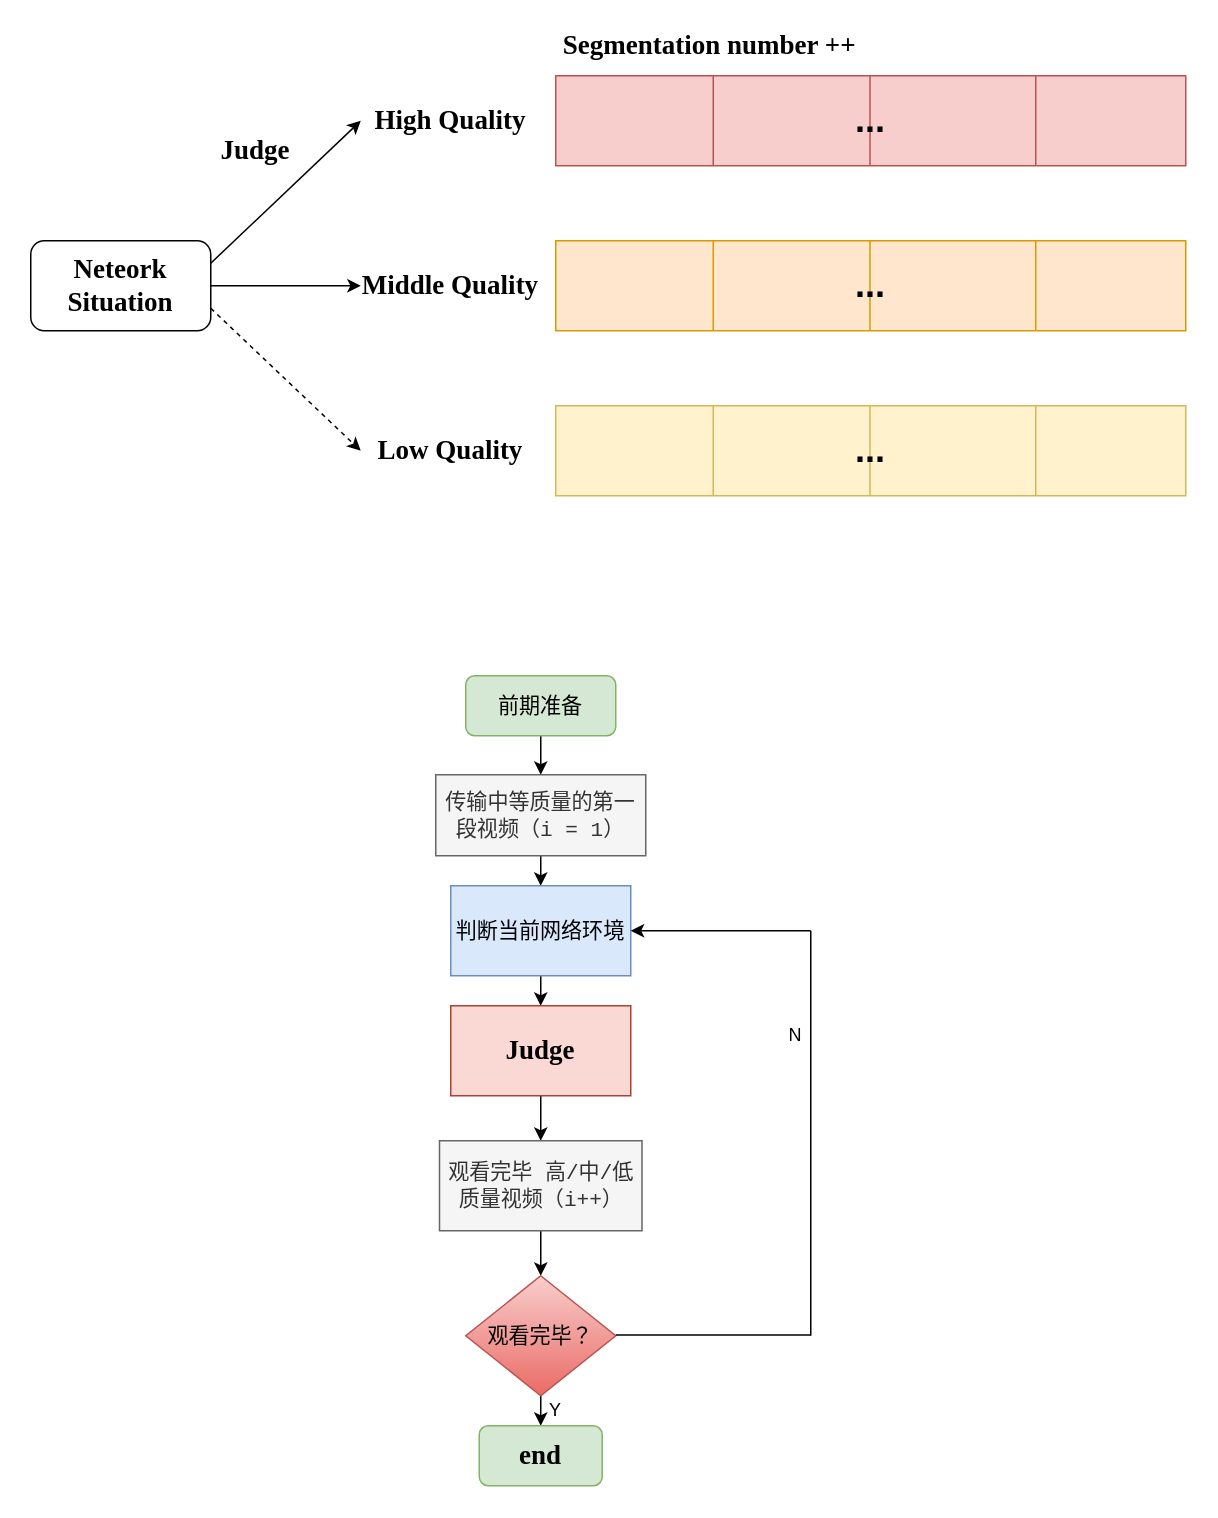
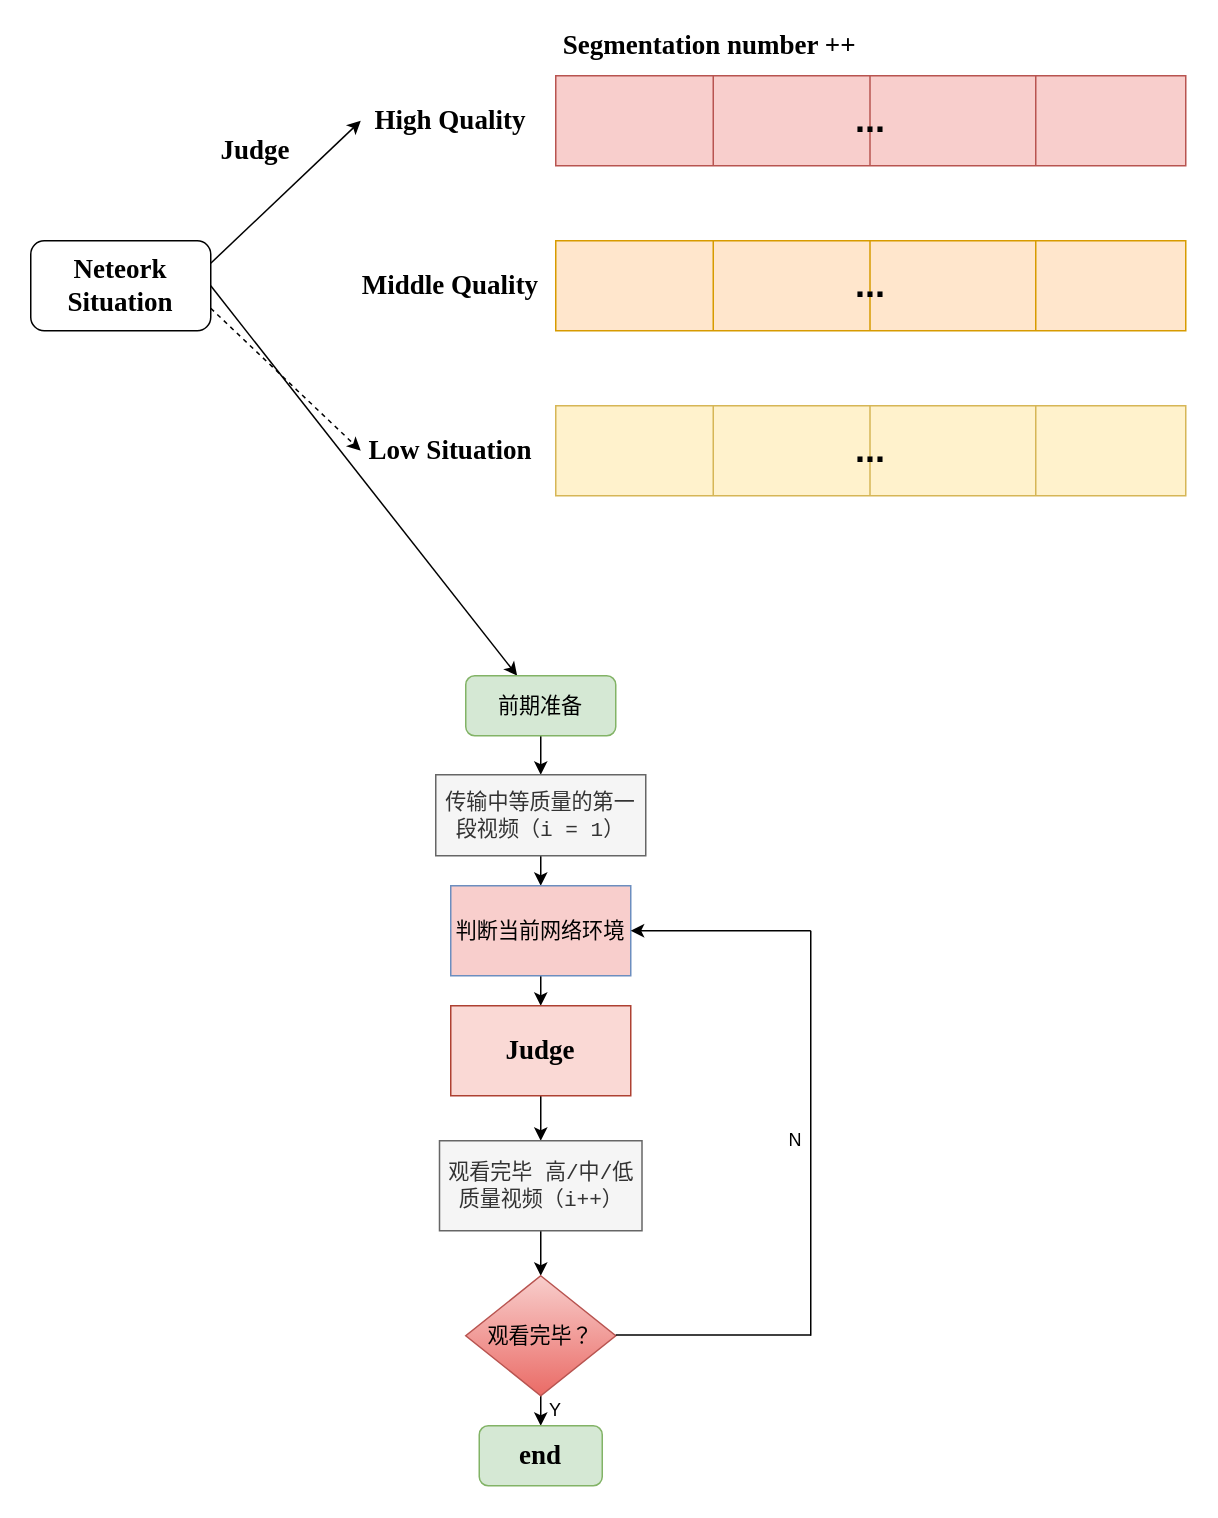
  <mxCell id="0" />
  <mxCell id="1" parent="0" />
  <mxCell id="2" value="" style="rounded=0;whiteSpace=wrap;html=1;fillColor=#f8cecc;strokeColor=#b85450;" vertex="1" parent="1"><mxGeometry x="370" y="50" width="420" height="60" as="geometry" /></mxCell>
  <mxCell id="3" value="" style="endArrow=none;html=1;exitX=0.25;exitY=1;exitDx=0;exitDy=0;entryX=0.25;entryY=0;entryDx=0;entryDy=0;fillColor=#f8cecc;strokeColor=#b85450;" edge="1" parent="1" source="2" target="2"><mxGeometry width="50" height="50" relative="1" as="geometry"><mxPoint x="420" y="100" as="sourcePoint" /><mxPoint x="470" y="50" as="targetPoint" /></mxGeometry></mxCell>
  <mxCell id="4" value="" style="endArrow=none;html=1;exitX=0.25;exitY=1;exitDx=0;exitDy=0;entryX=0.25;entryY=0;entryDx=0;entryDy=0;fillColor=#f8cecc;strokeColor=#b85450;" edge="1" parent="1"><mxGeometry width="50" height="50" relative="1" as="geometry"><mxPoint x="579.5" y="110" as="sourcePoint" /><mxPoint x="579.5" y="50" as="targetPoint" /></mxGeometry></mxCell>
  <mxCell id="5" value="" style="endArrow=none;html=1;exitX=0.25;exitY=1;exitDx=0;exitDy=0;entryX=0.25;entryY=0;entryDx=0;entryDy=0;fillColor=#f8cecc;strokeColor=#b85450;" edge="1" parent="1"><mxGeometry width="50" height="50" relative="1" as="geometry"><mxPoint x="690" y="110" as="sourcePoint" /><mxPoint x="690" y="50" as="targetPoint" /></mxGeometry></mxCell>
  <mxCell id="6" value="" style="rounded=0;whiteSpace=wrap;html=1;fillColor=#ffe6cc;strokeColor=#d79b00;" vertex="1" parent="1"><mxGeometry x="370" y="160" width="420" height="60" as="geometry" /></mxCell>
  <mxCell id="7" value="" style="endArrow=none;html=1;exitX=0.25;exitY=1;exitDx=0;exitDy=0;entryX=0.25;entryY=0;entryDx=0;entryDy=0;fillColor=#ffe6cc;strokeColor=#d79b00;" edge="1" parent="1" source="6" target="6"><mxGeometry width="50" height="50" relative="1" as="geometry"><mxPoint x="420" y="210" as="sourcePoint" /><mxPoint x="470" y="160" as="targetPoint" /></mxGeometry></mxCell>
  <mxCell id="8" value="" style="endArrow=none;html=1;exitX=0.25;exitY=1;exitDx=0;exitDy=0;entryX=0.25;entryY=0;entryDx=0;entryDy=0;fillColor=#ffe6cc;strokeColor=#d79b00;" edge="1" parent="1"><mxGeometry width="50" height="50" relative="1" as="geometry"><mxPoint x="579.5" y="220" as="sourcePoint" /><mxPoint x="579.5" y="160" as="targetPoint" /></mxGeometry></mxCell>
  <mxCell id="9" value="" style="endArrow=none;html=1;exitX=0.25;exitY=1;exitDx=0;exitDy=0;entryX=0.25;entryY=0;entryDx=0;entryDy=0;fillColor=#ffe6cc;strokeColor=#d79b00;" edge="1" parent="1"><mxGeometry width="50" height="50" relative="1" as="geometry"><mxPoint x="690" y="220" as="sourcePoint" /><mxPoint x="690" y="160" as="targetPoint" /></mxGeometry></mxCell>
  <mxCell id="10" value="" style="rounded=0;whiteSpace=wrap;html=1;fillColor=#fff2cc;strokeColor=#d6b656;" vertex="1" parent="1"><mxGeometry x="370" y="270" width="420" height="60" as="geometry" /></mxCell>
  <mxCell id="11" value="" style="endArrow=none;html=1;exitX=0.25;exitY=1;exitDx=0;exitDy=0;entryX=0.25;entryY=0;entryDx=0;entryDy=0;fillColor=#fff2cc;strokeColor=#d6b656;" edge="1" parent="1" source="10" target="10"><mxGeometry width="50" height="50" relative="1" as="geometry"><mxPoint x="420" y="320" as="sourcePoint" /><mxPoint x="470" y="270" as="targetPoint" /></mxGeometry></mxCell>
  <mxCell id="12" value="" style="endArrow=none;html=1;exitX=0.25;exitY=1;exitDx=0;exitDy=0;entryX=0.25;entryY=0;entryDx=0;entryDy=0;fillColor=#fff2cc;strokeColor=#d6b656;" edge="1" parent="1"><mxGeometry width="50" height="50" relative="1" as="geometry"><mxPoint x="579.5" y="330" as="sourcePoint" /><mxPoint x="579.5" y="270" as="targetPoint" /></mxGeometry></mxCell>
  <mxCell id="13" value="" style="endArrow=none;html=1;exitX=0.25;exitY=1;exitDx=0;exitDy=0;entryX=0.25;entryY=0;entryDx=0;entryDy=0;fillColor=#fff2cc;strokeColor=#d6b656;" edge="1" parent="1"><mxGeometry width="50" height="50" relative="1" as="geometry"><mxPoint x="690" y="330" as="sourcePoint" /><mxPoint x="690" y="270" as="targetPoint" /></mxGeometry></mxCell>
  <mxCell id="14" value="&lt;h2&gt;&lt;font face=&quot;Garamond&quot;&gt;High Quality&lt;/font&gt;&lt;/h2&gt;" style="text;html=1;strokeColor=none;fillColor=none;align=center;verticalAlign=middle;whiteSpace=wrap;rounded=0;" vertex="1" parent="1"><mxGeometry x="240" y="55" width="120" height="50" as="geometry" /></mxCell>
  <mxCell id="15" value="&lt;h2&gt;&lt;font face=&quot;Garamond&quot;&gt;Middle Quality&lt;/font&gt;&lt;/h2&gt;" style="text;html=1;strokeColor=none;fillColor=none;align=center;verticalAlign=middle;whiteSpace=wrap;rounded=0;" vertex="1" parent="1"><mxGeometry x="240" y="165" width="120" height="50" as="geometry" /></mxCell>
- <mxCell id="16" value="&lt;h2&gt;&lt;font face=&quot;Garamond&quot;&gt;Low Quality&lt;/font&gt;&lt;/h2&gt;" style="text;html=1;strokeColor=none;fillColor=none;align=center;verticalAlign=middle;whiteSpace=wrap;rounded=0;" vertex="1" parent="1"><mxGeometry x="240" y="275" width="120" height="50" as="geometry" /></mxCell>
+ <mxCell id="16" value="&lt;h2&gt;&lt;font face=&quot;Garamond&quot;&gt;Low Situation&lt;/font&gt;&lt;/h2&gt;" style="text;html=1;strokeColor=none;fillColor=none;align=center;verticalAlign=middle;whiteSpace=wrap;rounded=0;" vertex="1" parent="1"><mxGeometry x="240" y="275" width="120" height="50" as="geometry" /></mxCell>
  <mxCell id="17" style="edgeStyle=none;rounded=0;orthogonalLoop=1;jettySize=auto;html=1;exitX=1;exitY=0.25;exitDx=0;exitDy=0;entryX=0;entryY=0.5;entryDx=0;entryDy=0;" edge="1" parent="1" source="20" target="14"><mxGeometry relative="1" as="geometry" /></mxCell>
- <mxCell id="18" style="edgeStyle=none;rounded=0;orthogonalLoop=1;jettySize=auto;html=1;exitX=1;exitY=0.5;exitDx=0;exitDy=0;entryX=0;entryY=0.5;entryDx=0;entryDy=0;" edge="1" parent="1" source="20" target="15"><mxGeometry relative="1" as="geometry" /></mxCell>
+ <mxCell id="18" style="edgeStyle=none;rounded=0;orthogonalLoop=1;jettySize=auto;html=1;exitX=1;exitY=0.5;exitDx=0;exitDy=0;" edge="1" parent="1" source="20" target="27"><mxGeometry relative="1" as="geometry" /></mxCell>
  <mxCell id="19" style="edgeStyle=none;rounded=0;orthogonalLoop=1;jettySize=auto;html=1;exitX=1;exitY=0.75;exitDx=0;exitDy=0;entryX=0;entryY=0.5;entryDx=0;entryDy=0;dashed=1;" edge="1" parent="1" source="20" target="16"><mxGeometry relative="1" as="geometry" /></mxCell>
  <mxCell id="20" value="&lt;h2&gt;&lt;font face=&quot;Garamond&quot;&gt;Neteork Situation&lt;/font&gt;&lt;/h2&gt;" style="rounded=1;whiteSpace=wrap;html=1;" vertex="1" parent="1"><mxGeometry x="20" y="160" width="120" height="60" as="geometry" /></mxCell>
  <mxCell id="21" value="&lt;h1&gt;&lt;b&gt;...&lt;/b&gt;&lt;/h1&gt;" style="text;html=1;strokeColor=none;fillColor=none;align=center;verticalAlign=middle;whiteSpace=wrap;rounded=0;" vertex="1" parent="1"><mxGeometry x="560" y="70" width="40" height="20" as="geometry" /></mxCell>
  <mxCell id="22" value="&lt;h1&gt;&lt;b&gt;...&lt;/b&gt;&lt;/h1&gt;" style="text;html=1;strokeColor=none;fillColor=none;align=center;verticalAlign=middle;whiteSpace=wrap;rounded=0;" vertex="1" parent="1"><mxGeometry x="560" y="180" width="40" height="20" as="geometry" /></mxCell>
  <mxCell id="23" value="&lt;h1&gt;&lt;b&gt;...&lt;/b&gt;&lt;/h1&gt;" style="text;html=1;strokeColor=none;fillColor=none;align=center;verticalAlign=middle;whiteSpace=wrap;rounded=0;" vertex="1" parent="1"><mxGeometry x="560" y="290" width="40" height="20" as="geometry" /></mxCell>
  <mxCell id="24" value="&lt;h2&gt;&lt;font face=&quot;Garamond&quot;&gt;Judge&lt;/font&gt;&lt;/h2&gt;" style="text;html=1;strokeColor=none;fillColor=none;align=center;verticalAlign=middle;whiteSpace=wrap;rounded=0;" vertex="1" parent="1"><mxGeometry x="150" y="90" width="40" height="20" as="geometry" /></mxCell>
  <mxCell id="25" value="&lt;h2&gt;&lt;font face=&quot;Garamond&quot;&gt;Segmentation number ++&amp;nbsp;&lt;/font&gt;&lt;/h2&gt;" style="text;html=1;strokeColor=none;fillColor=none;align=center;verticalAlign=middle;whiteSpace=wrap;rounded=0;" vertex="1" parent="1"><mxGeometry x="370" y="20" width="210" height="20" as="geometry" /></mxCell>
  <mxCell id="26" style="edgeStyle=none;rounded=0;orthogonalLoop=1;jettySize=auto;html=1;exitX=0.5;exitY=1;exitDx=0;exitDy=0;" edge="1" parent="1" source="27" target="29"><mxGeometry relative="1" as="geometry" /></mxCell>
  <mxCell id="27" value="&lt;h3&gt;&lt;font face=&quot;Courier New&quot;&gt;&lt;span style=&quot;font-weight: 400&quot;&gt;前期准备&lt;/span&gt;&lt;/font&gt;&lt;/h3&gt;" style="rounded=1;whiteSpace=wrap;html=1;fillColor=#d5e8d4;strokeColor=#82b366;" vertex="1" parent="1"><mxGeometry x="310" y="450" width="100" height="40" as="geometry" /></mxCell>
  <mxCell id="28" style="edgeStyle=none;rounded=0;orthogonalLoop=1;jettySize=auto;html=1;exitX=0.5;exitY=1;exitDx=0;exitDy=0;entryX=0.5;entryY=0;entryDx=0;entryDy=0;" edge="1" parent="1" source="29" target="31"><mxGeometry relative="1" as="geometry" /></mxCell>
  <mxCell id="29" value="&lt;h3&gt;&lt;font style=&quot;font-weight: normal&quot; face=&quot;Courier New&quot;&gt;传输中等质量的第一段视频（i = 1）&lt;/font&gt;&lt;/h3&gt;" style="rounded=0;whiteSpace=wrap;html=1;fillColor=#f5f5f5;strokeColor=#666666;fontColor=#333333;" vertex="1" parent="1"><mxGeometry x="290" y="516" width="140" height="54" as="geometry" /></mxCell>
  <mxCell id="30" style="edgeStyle=none;rounded=0;orthogonalLoop=1;jettySize=auto;html=1;exitX=0.5;exitY=1;exitDx=0;exitDy=0;" edge="1" parent="1" source="31" target="33"><mxGeometry relative="1" as="geometry" /></mxCell>
- <mxCell id="31" value="&lt;h3&gt;&lt;font face=&quot;Courier New&quot;&gt;&lt;span style=&quot;font-weight: 400&quot;&gt;判断当前网络环境&lt;/span&gt;&lt;/font&gt;&lt;/h3&gt;" style="rounded=0;whiteSpace=wrap;html=1;fillColor=#dae8fc;strokeColor=#6c8ebf;" vertex="1" parent="1"><mxGeometry x="300" y="590" width="120" height="60" as="geometry" /></mxCell>
+ <mxCell id="31" value="&lt;h3&gt;&lt;font face=&quot;Courier New&quot;&gt;&lt;span style=&quot;font-weight: 400&quot;&gt;判断当前网络环境&lt;/span&gt;&lt;/font&gt;&lt;/h3&gt;" style="rounded=0;whiteSpace=wrap;html=1;fillColor=#f8cecc;strokeColor=#6c8ebf;" vertex="1" parent="1"><mxGeometry x="300" y="590" width="120" height="60" as="geometry" /></mxCell>
  <mxCell id="32" style="edgeStyle=none;rounded=0;orthogonalLoop=1;jettySize=auto;html=1;exitX=0.5;exitY=1;exitDx=0;exitDy=0;entryX=0.5;entryY=0;entryDx=0;entryDy=0;" edge="1" parent="1" source="33" target="35"><mxGeometry relative="1" as="geometry" /></mxCell>
  <mxCell id="33" value="&lt;h2&gt;&lt;font face=&quot;Garamond&quot;&gt;Judge&lt;/font&gt;&lt;/h2&gt;" style="rounded=0;whiteSpace=wrap;html=1;fillColor=#fad9d5;strokeColor=#ae4132;" vertex="1" parent="1"><mxGeometry x="300" y="670" width="120" height="60" as="geometry" /></mxCell>
  <mxCell id="34" style="edgeStyle=none;rounded=0;orthogonalLoop=1;jettySize=auto;html=1;exitX=0.5;exitY=1;exitDx=0;exitDy=0;entryX=0.5;entryY=0;entryDx=0;entryDy=0;" edge="1" parent="1" source="35" target="37"><mxGeometry relative="1" as="geometry" /></mxCell>
  <mxCell id="35" value="&lt;h3&gt;&lt;font face=&quot;Courier New&quot;&gt;&lt;span style=&quot;font-weight: 400&quot;&gt;观看完毕 高/中/低 质量视频（i++）&lt;/span&gt;&lt;/font&gt;&lt;/h3&gt;" style="rounded=0;whiteSpace=wrap;html=1;fillColor=#f5f5f5;strokeColor=#666666;fontColor=#333333;" vertex="1" parent="1"><mxGeometry x="292.5" y="760" width="135" height="60" as="geometry" /></mxCell>
  <mxCell id="36" style="edgeStyle=none;rounded=0;orthogonalLoop=1;jettySize=auto;html=1;exitX=0.5;exitY=1;exitDx=0;exitDy=0;entryX=0.5;entryY=0;entryDx=0;entryDy=0;" edge="1" parent="1" source="37" target="42"><mxGeometry relative="1" as="geometry" /></mxCell>
  <mxCell id="37" value="&lt;h3&gt;&lt;font face=&quot;Courier New&quot;&gt;&lt;span style=&quot;font-weight: 400&quot;&gt;观看完毕？&lt;/span&gt;&lt;/font&gt;&lt;/h3&gt;" style="rhombus;whiteSpace=wrap;html=1;gradientColor=#ea6b66;fillColor=#f8cecc;strokeColor=#b85450;" vertex="1" parent="1"><mxGeometry x="310" y="850" width="100" height="80" as="geometry" /></mxCell>
  <mxCell id="38" value="" style="endArrow=none;html=1;" edge="1" parent="1"><mxGeometry width="50" height="50" relative="1" as="geometry"><mxPoint x="410" y="889.5" as="sourcePoint" /><mxPoint x="540" y="889.5" as="targetPoint" /></mxGeometry></mxCell>
  <mxCell id="39" value="" style="endArrow=none;html=1;" edge="1" parent="1"><mxGeometry width="50" height="50" relative="1" as="geometry"><mxPoint x="540" y="890" as="sourcePoint" /><mxPoint x="540" y="620" as="targetPoint" /></mxGeometry></mxCell>
  <mxCell id="40" value="" style="endArrow=classic;html=1;entryX=1;entryY=0.5;entryDx=0;entryDy=0;" edge="1" parent="1" target="31"><mxGeometry width="50" height="50" relative="1" as="geometry"><mxPoint x="540" y="620" as="sourcePoint" /><mxPoint x="440" y="740" as="targetPoint" /></mxGeometry></mxCell>
- <mxCell id="41" value="N" style="text;html=1;strokeColor=none;fillColor=none;align=center;verticalAlign=middle;whiteSpace=wrap;rounded=0;" vertex="1" parent="1"><mxGeometry x="510" y="680" width="40" height="20" as="geometry" /></mxCell>
+ <mxCell id="41" value="N" style="text;html=1;strokeColor=none;fillColor=none;align=center;verticalAlign=middle;whiteSpace=wrap;rounded=0;" vertex="1" parent="1"><mxGeometry x="510" y="750" width="40" height="20" as="geometry" /></mxCell>
  <mxCell id="42" value="&lt;h2&gt;&lt;font face=&quot;Georgia&quot;&gt;end&lt;/font&gt;&lt;/h2&gt;" style="rounded=1;whiteSpace=wrap;html=1;fillColor=#d5e8d4;strokeColor=#82b366;" vertex="1" parent="1"><mxGeometry x="319" y="950" width="82" height="40" as="geometry" /></mxCell>
  <mxCell id="43" value="Y" style="text;html=1;strokeColor=none;fillColor=none;align=center;verticalAlign=middle;whiteSpace=wrap;rounded=0;" vertex="1" parent="1"><mxGeometry x="350" y="930" width="40" height="20" as="geometry" /></mxCell>
